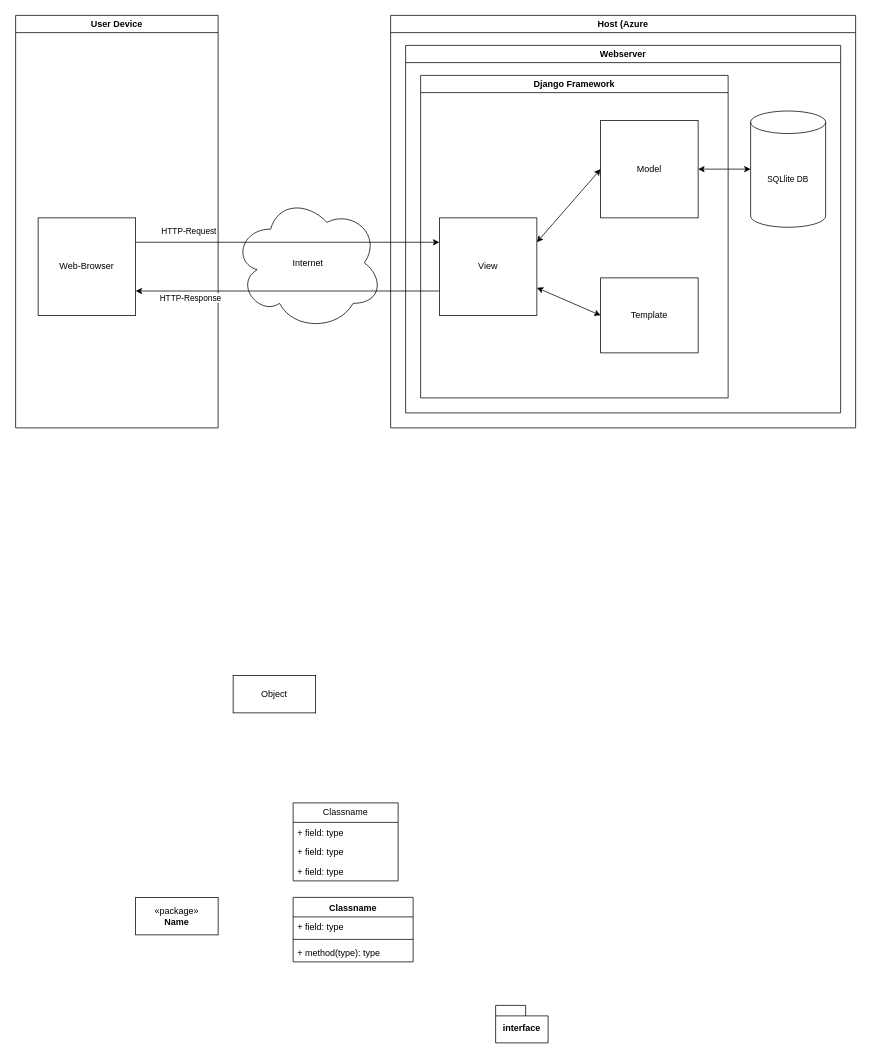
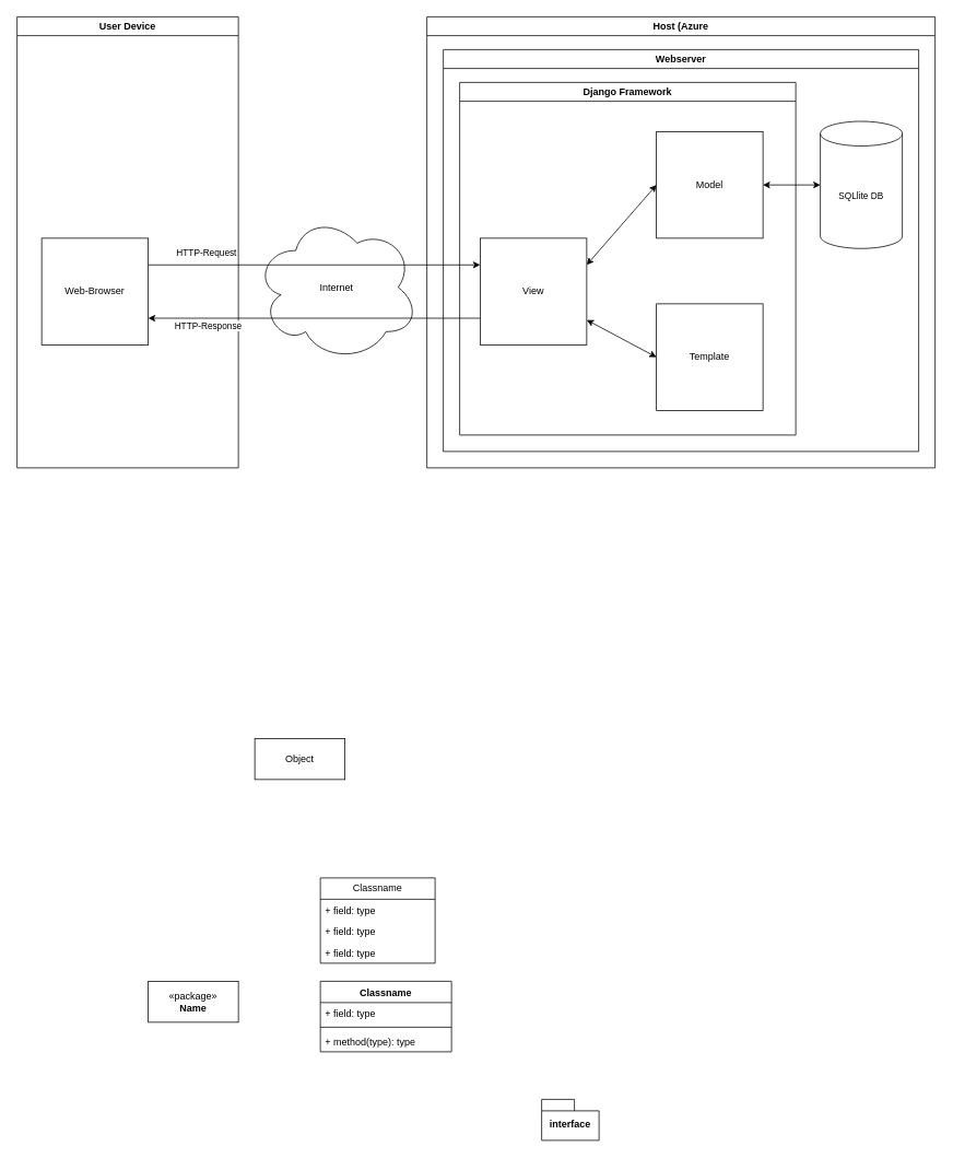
  <mxCell id="0" />
  <mxCell id="1" parent="0" />
  <mxCell id="2" value="Internet" style="ellipse;shape=cloud;whiteSpace=wrap;html=1;" parent="1" vertex="1"><mxGeometry x="310" y="260" width="200" height="180" as="geometry" /></mxCell>
  <mxCell id="3" value="User Device" style="swimlane;whiteSpace=wrap;html=1;" parent="1" vertex="1"><mxGeometry x="20" y="20" width="270" height="550" as="geometry" /></mxCell>
  <mxCell id="4" value="Web-Browser" style="whiteSpace=wrap;html=1;aspect=fixed;" parent="3" vertex="1"><mxGeometry x="30" y="270" width="130" height="130" as="geometry" /></mxCell>
  <mxCell id="5" value="Host (Azure" style="swimlane;whiteSpace=wrap;html=1;" parent="1" vertex="1"><mxGeometry x="520" y="20" width="620" height="550" as="geometry"><mxRectangle x="530" y="90" width="90" height="30" as="alternateBounds" /></mxGeometry></mxCell>
  <mxCell id="6" value="Webserver" style="swimlane;whiteSpace=wrap;html=1;movable=1;resizable=1;rotatable=1;deletable=1;editable=1;locked=0;connectable=1;" parent="5" vertex="1"><mxGeometry x="20" y="40" width="580" height="490" as="geometry" /></mxCell>
  <mxCell id="7" value="Django Framework" style="swimlane;whiteSpace=wrap;html=1;" parent="6" vertex="1"><mxGeometry x="20" y="40" width="410" height="430" as="geometry" /></mxCell>
  <mxCell id="8" value="View" style="whiteSpace=wrap;html=1;aspect=fixed;" parent="7" vertex="1"><mxGeometry x="25" y="190" width="130" height="130" as="geometry" /></mxCell>
  <mxCell id="9" value="Model" style="whiteSpace=wrap;html=1;aspect=fixed;" parent="7" vertex="1"><mxGeometry x="240" y="60" width="130" height="130" as="geometry" /></mxCell>
  <mxCell id="10" style="edgeStyle=none;rounded=0;orthogonalLoop=1;jettySize=auto;html=1;entryX=0;entryY=0.5;entryDx=0;entryDy=0;strokeColor=default;align=center;verticalAlign=middle;fontFamily=Helvetica;fontSize=11;fontColor=default;labelBackgroundColor=default;startArrow=classic;startFill=1;endArrow=classic;exitX=1;exitY=0.25;exitDx=0;exitDy=0;" parent="7" source="8" target="9" edge="1"><mxGeometry relative="1" as="geometry" /></mxCell>
- <mxCell id="11" value="Template" style="whiteSpace=wrap;html=1;aspect=fixed;" parent="7" vertex="1"><mxGeometry x="240" y="270" width="130" height="100" as="geometry" /></mxCell>
+ <mxCell id="11" value="Template" style="whiteSpace=wrap;html=1;aspect=fixed;" parent="7" vertex="1"><mxGeometry x="240" y="270" width="130" height="130" as="geometry" /></mxCell>
  <mxCell id="12" style="rounded=0;orthogonalLoop=1;jettySize=auto;html=1;entryX=0;entryY=0.5;entryDx=0;entryDy=0;strokeColor=default;startArrow=classic;startFill=1;" parent="7" source="8" target="11" edge="1"><mxGeometry relative="1" as="geometry" /></mxCell>
  <mxCell id="13" value="SQLlite DB" style="shape=cylinder3;whiteSpace=wrap;html=1;boundedLbl=1;backgroundOutline=1;size=15;fontFamily=Helvetica;fontSize=11;fontColor=default;labelBackgroundColor=default;" parent="6" vertex="1"><mxGeometry x="460" y="87.5" width="100" height="155" as="geometry" /></mxCell>
  <mxCell id="14" style="edgeStyle=none;rounded=0;orthogonalLoop=1;jettySize=auto;html=1;strokeColor=default;align=center;verticalAlign=middle;fontFamily=Helvetica;fontSize=11;fontColor=default;labelBackgroundColor=default;startArrow=classic;startFill=1;endArrow=classic;" parent="6" source="9" target="13" edge="1"><mxGeometry relative="1" as="geometry" /></mxCell>
  <mxCell id="15" style="edgeStyle=none;rounded=0;orthogonalLoop=1;jettySize=auto;html=1;strokeColor=default;align=center;verticalAlign=middle;fontFamily=Helvetica;fontSize=11;fontColor=default;labelBackgroundColor=default;startArrow=none;startFill=0;endArrow=classic;exitX=1;exitY=0.25;exitDx=0;exitDy=0;entryX=0;entryY=0.25;entryDx=0;entryDy=0;" parent="1" source="4" target="8" edge="1"><mxGeometry relative="1" as="geometry"><mxPoint x="380" y="360" as="sourcePoint" /><mxPoint x="585" y="360" as="targetPoint" /></mxGeometry></mxCell>
  <mxCell id="16" value="HTTP-Request" style="edgeLabel;html=1;align=center;verticalAlign=middle;resizable=0;points=[];fontFamily=Helvetica;fontSize=11;fontColor=default;labelBackgroundColor=default;" parent="15" vertex="1" connectable="0"><mxGeometry x="0.344" y="2" relative="1" as="geometry"><mxPoint x="-202" y="-13" as="offset" /></mxGeometry></mxCell>
  <mxCell id="17" value="HTTP-Response" style="edgeStyle=none;rounded=0;orthogonalLoop=1;jettySize=auto;html=1;exitX=0;exitY=0.75;exitDx=0;exitDy=0;entryX=1;entryY=0.75;entryDx=0;entryDy=0;strokeColor=default;align=center;verticalAlign=middle;fontFamily=Helvetica;fontSize=11;fontColor=default;labelBackgroundColor=default;startArrow=none;startFill=0;endArrow=classic;endFill=1;" parent="1" source="8" target="4" edge="1"><mxGeometry x="0.641" y="9" relative="1" as="geometry"><Array as="points" /><mxPoint as="offset" /></mxGeometry></mxCell>
  <mxCell id="18" value="&lt;span style=&quot;color: rgba(0, 0, 0, 0); font-family: monospace; font-size: 0px; text-align: start; background-color: rgb(27, 29, 30);&quot;&gt;%3CmxGraphModel%3E%3Croot%3E%3CmxCell%20id%3D%220%22%2F%3E%3CmxCell%20id%3D%221%22%20parent%3D%220%22%2F%3E%3CmxCell%20id%3D%222%22%20value%3D%22HTTP-Request%22%20style%3D%22edgeLabel%3Bhtml%3D1%3Balign%3Dcenter%3BverticalAlign%3Dmiddle%3Bresizable%3D0%3Bpoints%3D%5B%5D%3BfontFamily%3DHelvetica%3BfontSize%3D11%3BfontColor%3Ddefault%3BlabelBackgroundColor%3Ddefault%3B%22%20vertex%3D%221%22%20connectable%3D%220%22%20parent%3D%221%22%3E%3CmxGeometry%20x%3D%22395%22%20y%3D%22365%22%20as%3D%22geometry%22%2F%3E%3C%2FmxCell%3E%3C%2Froot%3E%3C%2FmxGraphModel%3EHTT&lt;/span&gt;&lt;span style=&quot;color: rgba(0, 0, 0, 0); font-family: monospace; font-size: 0px; text-align: start; background-color: rgb(27, 29, 30);&quot;&gt;%3CmxGraphModel%3E%3Croot%3E%3CmxCell%20id%3D%220%22%2F%3E%3CmxCell%20id%3D%221%22%20parent%3D%220%22%2F%3E%3CmxCell%20id%3D%222%22%20value%3D%22HTTP-Request%22%20style%3D%22edgeLabel%3Bhtml%3D1%3Balign%3Dcenter%3BverticalAlign%3Dmiddle%3Bresizable%3D0%3Bpoints%3D%5B%5D%3BfontFamily%3DHelvetica%3BfontSize%3D11%3BfontColor%3Ddefault%3BlabelBackgroundColor%3Ddefault%3B%22%20vertex%3D%221%22%20connectable%3D%220%22%20parent%3D%221%22%3E%3CmxGeometry%20x%3D%22395%22%20y%3D%22365%22%20as%3D%22geometry%22%2F%3E%3C%2FmxCell%3E%3C%2Froot%3E%3C%2FmxGraphModel%3E&lt;/span&gt;" style="edgeLabel;html=1;align=center;verticalAlign=middle;resizable=0;points=[];fontFamily=Helvetica;fontSize=11;fontColor=default;labelBackgroundColor=default;" parent="17" vertex="1" connectable="0"><mxGeometry x="0.536" y="-3" relative="1" as="geometry"><mxPoint as="offset" /></mxGeometry></mxCell>
  <mxCell id="19" value="Object" style="html=1;whiteSpace=wrap;" parent="1" vertex="1"><mxGeometry x="310" y="900" width="110" height="50" as="geometry" /></mxCell>
  <mxCell id="20" value="&amp;laquo;package&amp;raquo;&lt;br&gt;&lt;b&gt;Name&lt;/b&gt;" style="html=1;whiteSpace=wrap;" parent="1" vertex="1"><mxGeometry x="180" y="1196" width="110" height="50" as="geometry" /></mxCell>
  <mxCell id="21" value="Classname" style="swimlane;fontStyle=1;align=center;verticalAlign=top;childLayout=stackLayout;horizontal=1;startSize=26;horizontalStack=0;resizeParent=1;resizeParentMax=0;resizeLast=0;collapsible=1;marginBottom=0;whiteSpace=wrap;html=1;" parent="1" vertex="1"><mxGeometry x="390" y="1196" width="160" height="86" as="geometry" /></mxCell>
  <mxCell id="22" value="+ field: type" style="text;strokeColor=none;fillColor=none;align=left;verticalAlign=top;spacingLeft=4;spacingRight=4;overflow=hidden;rotatable=0;points=[[0,0.5],[1,0.5]];portConstraint=eastwest;whiteSpace=wrap;html=1;" parent="21" vertex="1"><mxGeometry y="26" width="160" height="26" as="geometry" /></mxCell>
  <mxCell id="23" value="" style="line;strokeWidth=1;fillColor=none;align=left;verticalAlign=middle;spacingTop=-1;spacingLeft=3;spacingRight=3;rotatable=0;labelPosition=right;points=[];portConstraint=eastwest;strokeColor=inherit;" parent="21" vertex="1"><mxGeometry y="52" width="160" height="8" as="geometry" /></mxCell>
  <mxCell id="24" value="+ method(type): type" style="text;strokeColor=none;fillColor=none;align=left;verticalAlign=top;spacingLeft=4;spacingRight=4;overflow=hidden;rotatable=0;points=[[0,0.5],[1,0.5]];portConstraint=eastwest;whiteSpace=wrap;html=1;" parent="21" vertex="1"><mxGeometry y="60" width="160" height="26" as="geometry" /></mxCell>
  <mxCell id="25" value="Classname" style="swimlane;fontStyle=0;childLayout=stackLayout;horizontal=1;startSize=26;fillColor=none;horizontalStack=0;resizeParent=1;resizeParentMax=0;resizeLast=0;collapsible=1;marginBottom=0;whiteSpace=wrap;html=1;" parent="1" vertex="1"><mxGeometry x="390" y="1070" width="140" height="104" as="geometry" /></mxCell>
  <mxCell id="26" value="+ field: type" style="text;strokeColor=none;fillColor=none;align=left;verticalAlign=top;spacingLeft=4;spacingRight=4;overflow=hidden;rotatable=0;points=[[0,0.5],[1,0.5]];portConstraint=eastwest;whiteSpace=wrap;html=1;" parent="25" vertex="1"><mxGeometry y="26" width="140" height="26" as="geometry" /></mxCell>
  <mxCell id="27" value="+ field: type" style="text;strokeColor=none;fillColor=none;align=left;verticalAlign=top;spacingLeft=4;spacingRight=4;overflow=hidden;rotatable=0;points=[[0,0.5],[1,0.5]];portConstraint=eastwest;whiteSpace=wrap;html=1;" parent="25" vertex="1"><mxGeometry y="52" width="140" height="26" as="geometry" /></mxCell>
  <mxCell id="28" value="+ field: type" style="text;strokeColor=none;fillColor=none;align=left;verticalAlign=top;spacingLeft=4;spacingRight=4;overflow=hidden;rotatable=0;points=[[0,0.5],[1,0.5]];portConstraint=eastwest;whiteSpace=wrap;html=1;" parent="25" vertex="1"><mxGeometry y="78" width="140" height="26" as="geometry" /></mxCell>
  <mxCell id="29" value="interface" style="shape=folder;fontStyle=1;spacingTop=10;tabWidth=40;tabHeight=14;tabPosition=left;html=1;whiteSpace=wrap;" parent="1" vertex="1"><mxGeometry x="660" y="1340" width="70" height="50" as="geometry" /></mxCell>
